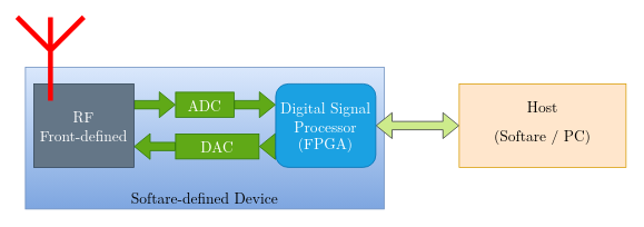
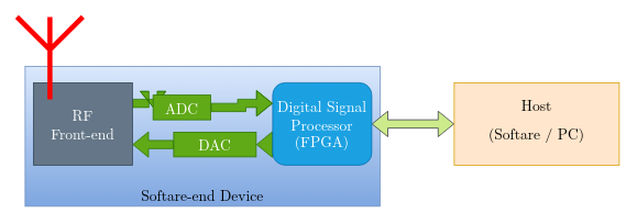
  <mxCell id="0" />
  <mxCell id="1" parent="0" />
  <mxCell id="2" value="&lt;font style=&quot;font-size: 18px;&quot;&gt;Host&lt;br&gt;(Softare / PC)&lt;/font&gt;" style="rounded=0;whiteSpace=wrap;html=1;fillColor=#ffe6cc;strokeColor=#d79b00;fontFamily=Latin Modern Roman;fontSize=28;align=center;verticalAlign=top;horizontal=1;" vertex="1" parent="1"><mxGeometry x="550" y="100" width="200" height="100" as="geometry" /></mxCell>
- <mxCell id="3" value="Softare-defined Device" style="rounded=0;whiteSpace=wrap;html=1;fontFamily=Latin Modern Roman;fontSize=18;fillColor=#dae8fc;strokeColor=#6c8ebf;gradientColor=#7ea6e0;verticalAlign=bottom;" vertex="1" parent="1"><mxGeometry x="30" y="80" width="430" height="170" as="geometry" /></mxCell>
+ <mxCell id="3" value="Softare-end Device" style="rounded=0;whiteSpace=wrap;html=1;fontFamily=Latin Modern Roman;fontSize=18;fillColor=#dae8fc;strokeColor=#6c8ebf;gradientColor=#7ea6e0;verticalAlign=bottom;" vertex="1" parent="1"><mxGeometry x="30" y="80" width="430" height="170" as="geometry" /></mxCell>
  <mxCell id="4" style="edgeStyle=orthogonalEdgeStyle;shape=flexArrow;rounded=0;orthogonalLoop=1;jettySize=auto;html=1;exitX=1;exitY=0.25;exitDx=0;exitDy=0;entryX=0;entryY=0.5;entryDx=0;entryDy=0;fontFamily=Latin Modern Roman;fontSize=18;startArrow=none;startFill=0;fillColor=#60a917;strokeColor=#2D7600;" edge="1" parent="1" source="5" target="10"><mxGeometry relative="1" as="geometry" /></mxCell>
- <mxCell id="5" value="RF&lt;br&gt;Front-defined" style="rounded=0;whiteSpace=wrap;html=1;fontFamily=Latin Modern Roman;fontSize=18;fillColor=#647687;fontColor=#ffffff;strokeColor=#314354;verticalAlign=middle;" vertex="1" parent="1"><mxGeometry x="40" y="100" width="120" height="100" as="geometry" /></mxCell>
+ <mxCell id="5" value="RF&lt;br&gt;Front-end" style="rounded=0;whiteSpace=wrap;html=1;fontFamily=Latin Modern Roman;fontSize=18;fillColor=#647687;fontColor=#ffffff;strokeColor=#314354;verticalAlign=middle;" vertex="1" parent="1"><mxGeometry x="40" y="100" width="120" height="100" as="geometry" /></mxCell>
  <mxCell id="6" style="edgeStyle=orthogonalEdgeStyle;rounded=0;orthogonalLoop=1;jettySize=auto;html=1;exitX=1;exitY=0.5;exitDx=0;exitDy=0;entryX=0;entryY=0.5;entryDx=0;entryDy=0;fontFamily=Latin Modern Roman;fontSize=18;shape=flexArrow;startArrow=block;fillColor=#cdeb8b;strokeColor=#36393d;" edge="1" parent="1" source="8" target="2"><mxGeometry relative="1" as="geometry" /></mxCell>
  <mxCell id="7" style="edgeStyle=orthogonalEdgeStyle;shape=flexArrow;rounded=0;orthogonalLoop=1;jettySize=auto;html=1;exitX=0;exitY=0.75;exitDx=0;exitDy=0;entryX=1;entryY=0.5;entryDx=0;entryDy=0;fontFamily=Latin Modern Roman;fontSize=18;startArrow=none;startFill=0;fillColor=#60a917;strokeColor=#2D7600;" edge="1" parent="1" source="8" target="12"><mxGeometry relative="1" as="geometry" /></mxCell>
  <mxCell id="8" value="Digital Signal&lt;br&gt;Processor&lt;br&gt;(FPGA)" style="whiteSpace=wrap;html=1;fontFamily=Latin Modern Roman;fontSize=18;fillColor=#1ba1e2;fontColor=#ffffff;strokeColor=#006EAF;rounded=1;" vertex="1" parent="1"><mxGeometry x="330" y="100" width="120" height="100" as="geometry" /></mxCell>
  <mxCell id="9" style="edgeStyle=orthogonalEdgeStyle;shape=flexArrow;rounded=0;orthogonalLoop=1;jettySize=auto;html=1;exitX=1;exitY=0.5;exitDx=0;exitDy=0;entryX=0;entryY=0.25;entryDx=0;entryDy=0;fontFamily=Latin Modern Roman;fontSize=18;startArrow=none;startFill=0;fillColor=#60a917;strokeColor=#2D7600;" edge="1" parent="1" source="10" target="8"><mxGeometry relative="1" as="geometry" /></mxCell>
- <mxCell id="10" value="ADC" style="rounded=0;whiteSpace=wrap;html=1;fontFamily=Latin Modern Roman;fontSize=18;fillColor=#60a917;strokeColor=#2D7600;fontColor=#ffffff;" vertex="1" parent="1"><mxGeometry x="210" y="110" width="70" height="30" as="geometry" /></mxCell>
+ <mxCell id="10" value="ADC" style="rounded=0;whiteSpace=wrap;html=1;fontFamily=Latin Modern Roman;fontSize=18;fillColor=#60a917;strokeColor=#2D7600;fontColor=#ffffff;" vertex="1" parent="1"><mxGeometry x="185" y="115" width="70" height="30" as="geometry" /></mxCell>
  <mxCell id="11" style="edgeStyle=orthogonalEdgeStyle;shape=flexArrow;rounded=0;orthogonalLoop=1;jettySize=auto;html=1;exitX=0;exitY=0.5;exitDx=0;exitDy=0;entryX=1;entryY=0.75;entryDx=0;entryDy=0;fontFamily=Latin Modern Roman;fontSize=18;startArrow=none;startFill=0;fillColor=#60a917;strokeColor=#2D7600;" edge="1" parent="1" source="12" target="5"><mxGeometry relative="1" as="geometry" /></mxCell>
  <mxCell id="12" value="DAC" style="rounded=0;whiteSpace=wrap;html=1;fontFamily=Latin Modern Roman;fontSize=18;fillColor=#60a917;strokeColor=#2D7600;fontColor=#ffffff;" vertex="1" parent="1"><mxGeometry x="210" y="160" width="100" height="30" as="geometry" /></mxCell>
  <mxCell id="13" value="" style="verticalLabelPosition=bottom;shadow=0;dashed=0;align=center;html=1;verticalAlign=top;shape=mxgraph.electrical.radio.aerial_-_antenna_1;fontFamily=Latin Modern Roman;fontSize=18;strokeWidth=6;fillColor=#e51400;strokeColor=#FF0000;fontColor=#ffffff;perimeterSpacing=0;" vertex="1" parent="1"><mxGeometry x="20" y="20" width="80" height="100" as="geometry" /></mxCell>
